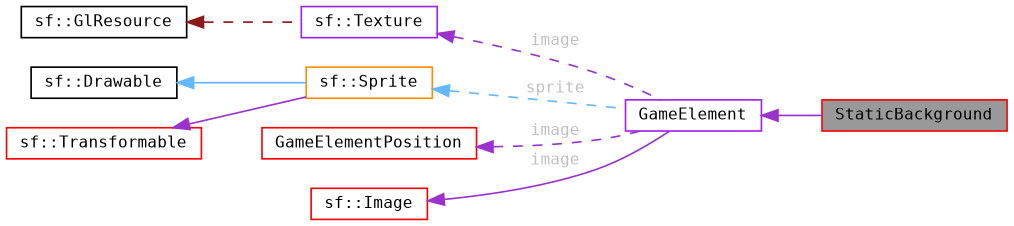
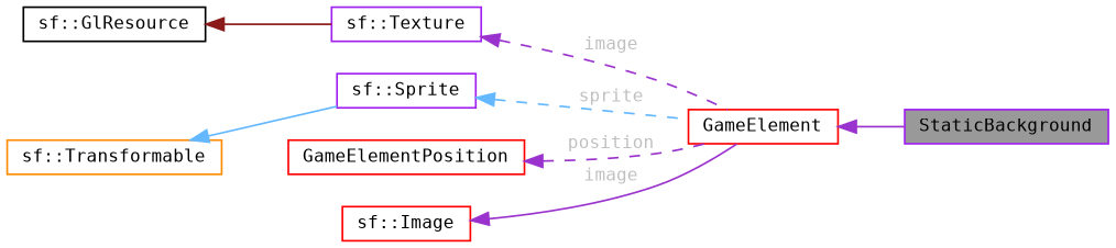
  digraph {
    fontname="DejaVu Sans Mono"
    rankdir=LR
    node [color=red fillcolor=white fontname="DejaVu Sans Mono" fontsize=10 shape=box style=filled]
    edge [color=darkorchid3 dir=back fontname="DejaVu Sans Mono" fontsize=10 labelfontname=Helvetica labelfontsize=10 style=solid]
-   n1 [fillcolor=grey60 fontcolor=black height=0.2 label=StaticBackground width=0.4]
-   n2 [color=purple height=0.2 label=GameElement width=0.4]
+   n1 [color=purple fillcolor=grey60 fontcolor=black height=0.2 label=StaticBackground width=0.4]
+   n2 [height=0.2 label=GameElement width=0.4]
    n3 [color=purple height=0.2 label="sf::Texture" width=0.4]
    n4 [color=black height=0.2 label="sf::GlResource" width=0.4]
-   n5 [color=darkorange height=0.2 label="sf::Sprite" width=0.4]
-   n6 [color=black height=0.2 label="sf::Drawable" width=0.4]
-   n7 [height=0.2 label="sf::Transformable" width=0.4]
+   n5 [color=purple height=0.2 label="sf::Sprite" width=0.4]
+   n7 [color=darkorange height=0.2 label="sf::Transformable" width=0.4]
    n8 [height=0.2 label=GameElementPosition width=0.4]
    n9 [height=0.2 label="sf::Image" width=0.4]
    n2 -> n1
    n3 -> n2 [fontcolor=grey label=" image" style=dashed]
-   n4 -> n3 [color=firebrick4 style=dashed]
+   n4 -> n3 [color=firebrick4]
    n5 -> n2 [color=steelblue1 fontcolor=grey label=" sprite" style=dashed]
-   n6 -> n5 [color=steelblue1]
-   n7 -> n5
-   n8 -> n2 [fontcolor=grey label=" image" style=dashed]
+   n7 -> n5 [color=steelblue1]
+   n8 -> n2 [fontcolor=grey label=" position" style=dashed]
    n9 -> n2 [fontcolor=grey label=" image"]
  }
